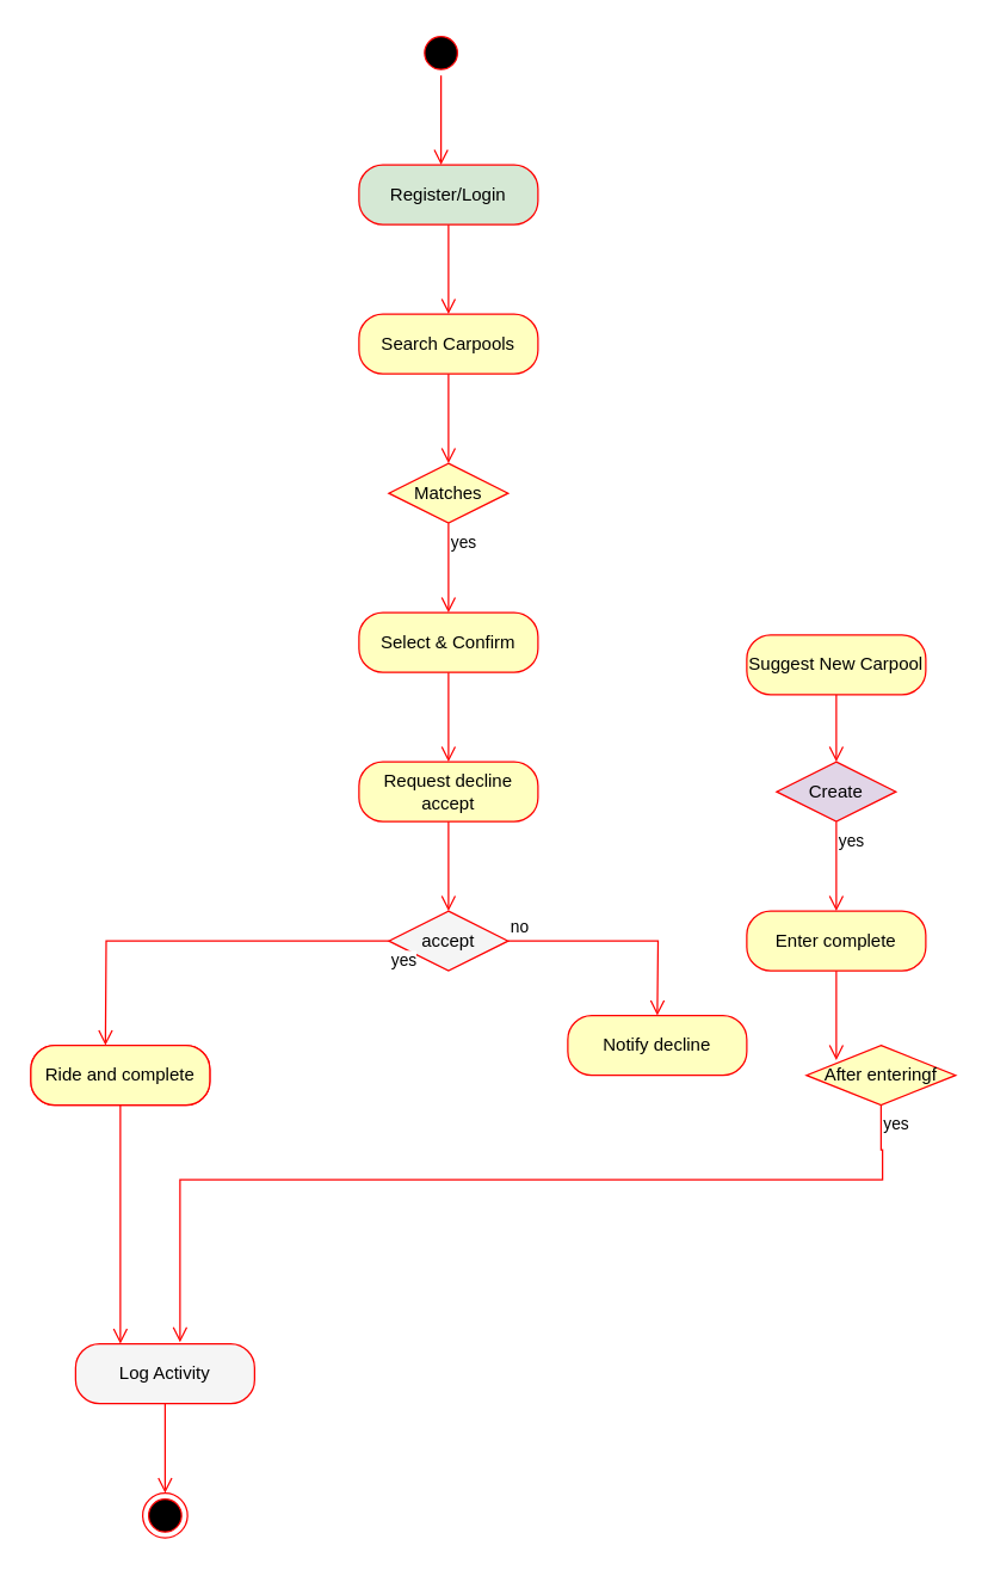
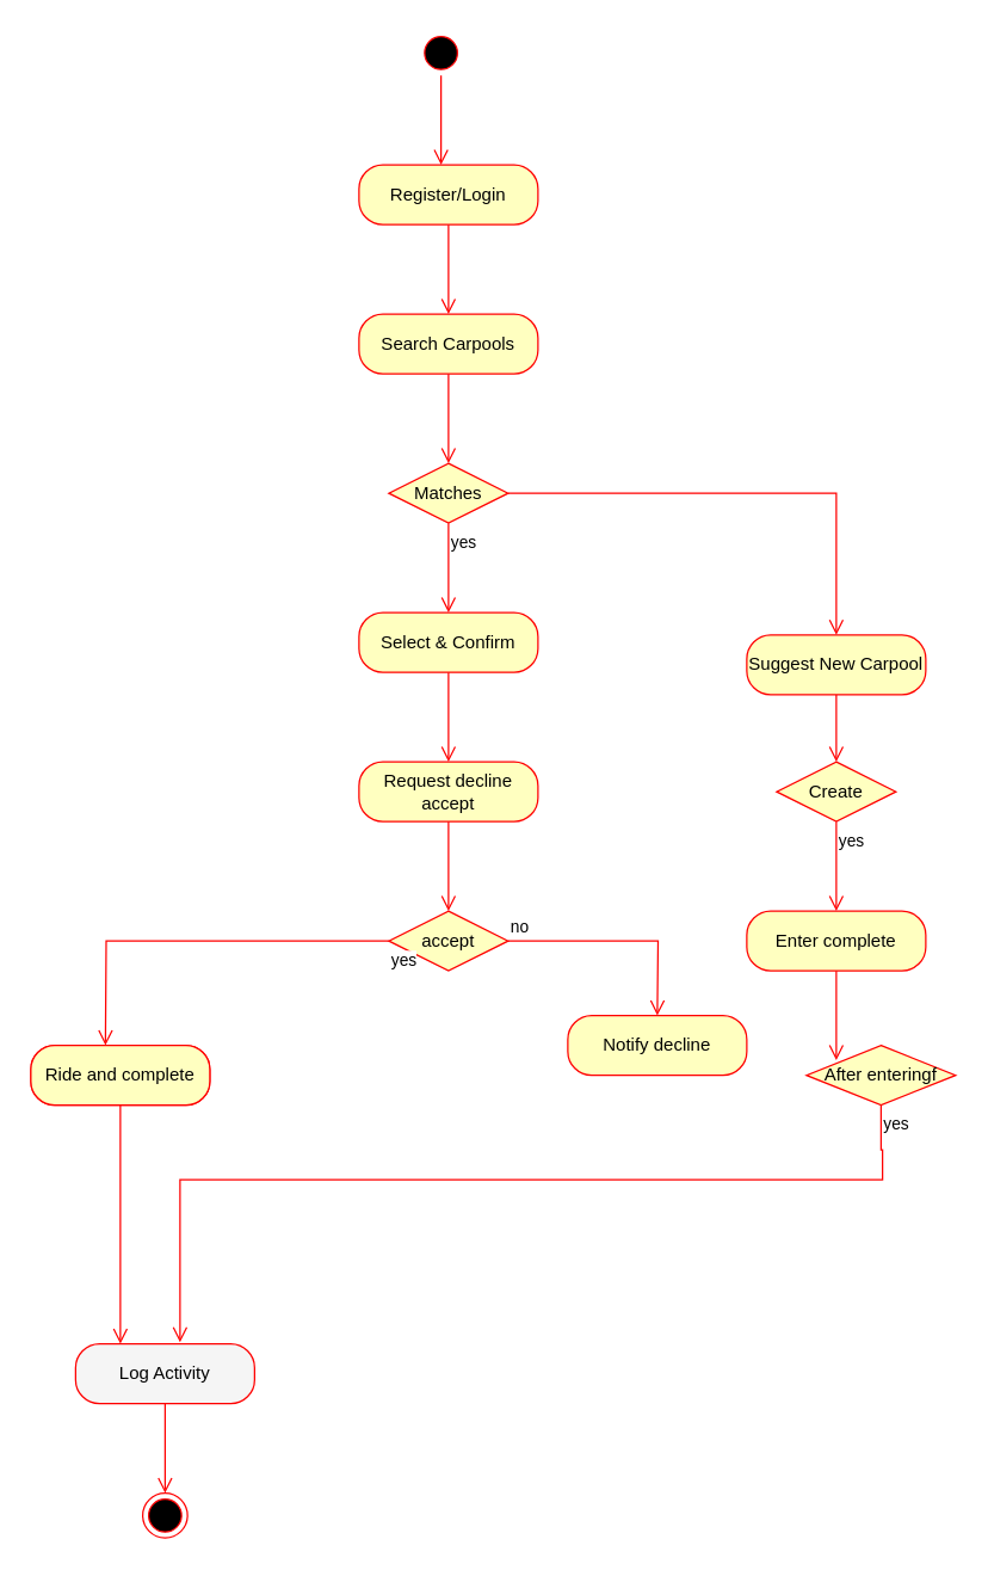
  <mxCell id="0" />
  <mxCell id="1" parent="0" />
  <mxCell id="2" value="" style="ellipse;html=1;shape=startState;fillColor=#000000;strokeColor=#ff0000;" vertex="1" parent="1"><mxGeometry x="280" y="20" width="30" height="30" as="geometry" /></mxCell>
  <mxCell id="3" value="" style="edgeStyle=orthogonalEdgeStyle;html=1;verticalAlign=bottom;endArrow=open;endSize=8;strokeColor=#ff0000;rounded=0;" edge="1" source="2" parent="1"><mxGeometry relative="1" as="geometry"><mxPoint x="295" y="110" as="targetPoint" /></mxGeometry></mxCell>
- <mxCell id="4" value="Register/Login" style="rounded=1;whiteSpace=wrap;html=1;arcSize=40;fontColor=#000000;fillColor=#d5e8d4;strokeColor=#ff0000;" vertex="1" parent="1"><mxGeometry x="240" y="110" width="120" height="40" as="geometry" /></mxCell>
+ <mxCell id="4" value="Register/Login" style="rounded=1;whiteSpace=wrap;html=1;arcSize=40;fontColor=#000000;fillColor=#ffffc0;strokeColor=#ff0000;" vertex="1" parent="1"><mxGeometry x="240" y="110" width="120" height="40" as="geometry" /></mxCell>
  <mxCell id="5" value="" style="edgeStyle=orthogonalEdgeStyle;html=1;verticalAlign=bottom;endArrow=open;endSize=8;strokeColor=#ff0000;rounded=0;" edge="1" source="4" parent="1"><mxGeometry relative="1" as="geometry"><mxPoint x="300" y="210" as="targetPoint" /></mxGeometry></mxCell>
  <mxCell id="6" value="Search Carpools" style="rounded=1;whiteSpace=wrap;html=1;arcSize=40;fontColor=#000000;fillColor=#ffffc0;strokeColor=#ff0000;" vertex="1" parent="1"><mxGeometry x="240" y="210" width="120" height="40" as="geometry" /></mxCell>
  <mxCell id="7" value="" style="edgeStyle=orthogonalEdgeStyle;html=1;verticalAlign=bottom;endArrow=open;endSize=8;strokeColor=#ff0000;rounded=0;" edge="1" source="6" parent="1"><mxGeometry relative="1" as="geometry"><mxPoint x="300" y="310" as="targetPoint" /></mxGeometry></mxCell>
  <mxCell id="8" value="Matches" style="rhombus;whiteSpace=wrap;html=1;fontColor=#000000;fillColor=#ffffc0;strokeColor=#ff0000;" vertex="1" parent="1"><mxGeometry x="260" y="310" width="80" height="40" as="geometry" /></mxCell>
  <mxCell id="9" value="no" style="edgeStyle=orthogonalEdgeStyle;html=1;align=left;verticalAlign=bottom;endArrow=open;endSize=8;strokeColor=#ff0000;rounded=0;" edge="1" source="14" parent="1"><mxGeometry x="-1" relative="1" as="geometry"><mxPoint x="560" y="510" as="targetPoint" /></mxGeometry></mxCell>
  <mxCell id="10" value="yes" style="edgeStyle=orthogonalEdgeStyle;html=1;align=left;verticalAlign=top;endArrow=open;endSize=8;strokeColor=#ff0000;rounded=0;" edge="1" source="8" parent="1"><mxGeometry x="-1" relative="1" as="geometry"><mxPoint x="300" y="410" as="targetPoint" /></mxGeometry></mxCell>
  <mxCell id="11" value="Select &amp;amp; Confirm" style="rounded=1;whiteSpace=wrap;html=1;arcSize=40;fontColor=#000000;fillColor=#ffffc0;strokeColor=#ff0000;" vertex="1" parent="1"><mxGeometry x="240" y="410" width="120" height="40" as="geometry" /></mxCell>
  <mxCell id="12" value="" style="edgeStyle=orthogonalEdgeStyle;html=1;verticalAlign=bottom;endArrow=open;endSize=8;strokeColor=#ff0000;rounded=0;" edge="1" source="11" parent="1"><mxGeometry relative="1" as="geometry"><mxPoint x="300" y="510" as="targetPoint" /></mxGeometry></mxCell>
+ <mxCell id="13" value="" style="edgeStyle=orthogonalEdgeStyle;html=1;align=left;verticalAlign=bottom;endArrow=open;endSize=8;strokeColor=#ff0000;rounded=0;" edge="1" parent="1" source="8" target="14"><mxGeometry x="-1" relative="1" as="geometry"><mxPoint x="560" y="510" as="targetPoint" /><mxPoint x="340" y="330" as="sourcePoint" /></mxGeometry></mxCell>
  <mxCell id="14" value="Suggest New Carpool" style="rounded=1;whiteSpace=wrap;html=1;arcSize=40;fontColor=#000000;fillColor=#ffffc0;strokeColor=#ff0000;" vertex="1" parent="1"><mxGeometry x="500" y="425" width="120" height="40" as="geometry" /></mxCell>
- <mxCell id="15" value="Create" style="rhombus;whiteSpace=wrap;html=1;fontColor=#000000;fillColor=#e1d5e7;strokeColor=#ff0000;" vertex="1" parent="1"><mxGeometry x="520" y="510" width="80" height="40" as="geometry" /></mxCell>
+ <mxCell id="15" value="Create" style="rhombus;whiteSpace=wrap;html=1;fontColor=#000000;fillColor=#ffffc0;strokeColor=#ff0000;" vertex="1" parent="1"><mxGeometry x="520" y="510" width="80" height="40" as="geometry" /></mxCell>
  <mxCell id="16" value="yes" style="edgeStyle=orthogonalEdgeStyle;html=1;align=left;verticalAlign=top;endArrow=open;endSize=8;strokeColor=#ff0000;rounded=0;" edge="1" source="15" parent="1"><mxGeometry x="-1" relative="1" as="geometry"><mxPoint x="560" y="610" as="targetPoint" /></mxGeometry></mxCell>
  <mxCell id="17" value="Enter complete" style="rounded=1;whiteSpace=wrap;html=1;arcSize=40;fontColor=#000000;fillColor=#ffffc0;strokeColor=#ff0000;" vertex="1" parent="1"><mxGeometry x="500" y="610" width="120" height="40" as="geometry" /></mxCell>
  <mxCell id="18" value="" style="edgeStyle=orthogonalEdgeStyle;html=1;verticalAlign=bottom;endArrow=open;endSize=8;strokeColor=#ff0000;rounded=0;" edge="1" source="17" parent="1"><mxGeometry relative="1" as="geometry"><mxPoint x="560" y="710" as="targetPoint" /></mxGeometry></mxCell>
  <mxCell id="19" value="After enteringf" style="rhombus;whiteSpace=wrap;html=1;fontColor=#000000;fillColor=#ffffc0;strokeColor=#ff0000;" vertex="1" parent="1"><mxGeometry x="540" y="700" width="100" height="40" as="geometry" /></mxCell>
  <mxCell id="20" value="yes" style="edgeStyle=orthogonalEdgeStyle;html=1;align=left;verticalAlign=top;endArrow=open;endSize=8;strokeColor=#ff0000;rounded=0;" edge="1" source="19" parent="1"><mxGeometry x="-1" relative="1" as="geometry"><mxPoint x="120" y="899" as="targetPoint" /><Array as="points"><mxPoint x="590" y="770" /><mxPoint x="591" y="770" /><mxPoint x="591" y="790" /></Array></mxGeometry></mxCell>
  <mxCell id="21" value="Request decline accept" style="rounded=1;whiteSpace=wrap;html=1;arcSize=40;fontColor=#000000;fillColor=#ffffc0;strokeColor=#ff0000;" vertex="1" parent="1"><mxGeometry x="240" y="510" width="120" height="40" as="geometry" /></mxCell>
  <mxCell id="22" value="" style="edgeStyle=orthogonalEdgeStyle;html=1;verticalAlign=bottom;endArrow=open;endSize=8;strokeColor=#ff0000;rounded=0;" edge="1" source="21" parent="1"><mxGeometry relative="1" as="geometry"><mxPoint x="300" y="610" as="targetPoint" /></mxGeometry></mxCell>
- <mxCell id="23" value="accept" style="rhombus;whiteSpace=wrap;html=1;fontColor=#000000;fillColor=#f5f5f5;strokeColor=#ff0000;" vertex="1" parent="1"><mxGeometry x="260" y="610" width="80" height="40" as="geometry" /></mxCell>
+ <mxCell id="23" value="accept" style="rhombus;whiteSpace=wrap;html=1;fontColor=#000000;fillColor=#ffffc0;strokeColor=#ff0000;" vertex="1" parent="1"><mxGeometry x="260" y="610" width="80" height="40" as="geometry" /></mxCell>
  <mxCell id="24" value="no" style="edgeStyle=orthogonalEdgeStyle;html=1;align=left;verticalAlign=bottom;endArrow=open;endSize=8;strokeColor=#ff0000;rounded=0;" edge="1" source="23" parent="1"><mxGeometry x="-1" relative="1" as="geometry"><mxPoint x="440" y="680" as="targetPoint" /></mxGeometry></mxCell>
  <mxCell id="25" value="yes" style="edgeStyle=orthogonalEdgeStyle;html=1;align=left;verticalAlign=top;endArrow=open;endSize=8;strokeColor=#ff0000;rounded=0;" edge="1" source="23" parent="1"><mxGeometry x="-1" relative="1" as="geometry"><mxPoint x="70" y="700" as="targetPoint" /></mxGeometry></mxCell>
  <mxCell id="26" value="Ride and complete" style="rounded=1;whiteSpace=wrap;html=1;arcSize=40;fontColor=#000000;fillColor=#ffffc0;strokeColor=#ff0000;" vertex="1" parent="1"><mxGeometry x="20" y="700" width="120" height="40" as="geometry" /></mxCell>
  <mxCell id="27" value="Ride and complete" style="rounded=1;whiteSpace=wrap;html=1;arcSize=40;fontColor=#000000;fillColor=#ffffc0;strokeColor=#ff0000;" vertex="1" parent="1"><mxGeometry x="20" y="700" width="120" height="40" as="geometry" /></mxCell>
  <mxCell id="28" value="" style="edgeStyle=orthogonalEdgeStyle;html=1;verticalAlign=bottom;endArrow=open;endSize=8;strokeColor=#ff0000;rounded=0;" edge="1" source="27" parent="1"><mxGeometry relative="1" as="geometry"><mxPoint x="80" y="900" as="targetPoint" /></mxGeometry></mxCell>
  <mxCell id="29" value="Notify decline" style="rounded=1;whiteSpace=wrap;html=1;arcSize=40;fontColor=#000000;fillColor=#ffffc0;strokeColor=#ff0000;" vertex="1" parent="1"><mxGeometry x="380" y="680" width="120" height="40" as="geometry" /></mxCell>
  <mxCell id="30" value="Log Activity" style="rounded=1;whiteSpace=wrap;html=1;arcSize=40;fontColor=#000000;fillColor=#f5f5f5;strokeColor=#ff0000;" vertex="1" parent="1"><mxGeometry x="50" y="900" width="120" height="40" as="geometry" /></mxCell>
  <mxCell id="31" value="" style="edgeStyle=orthogonalEdgeStyle;html=1;verticalAlign=bottom;endArrow=open;endSize=8;strokeColor=#ff0000;rounded=0;" edge="1" source="30" parent="1"><mxGeometry relative="1" as="geometry"><mxPoint x="110" y="1000" as="targetPoint" /></mxGeometry></mxCell>
  <mxCell id="32" value="" style="ellipse;html=1;shape=endState;fillColor=#000000;strokeColor=#ff0000;" vertex="1" parent="1"><mxGeometry x="95" y="1000" width="30" height="30" as="geometry" /></mxCell>
